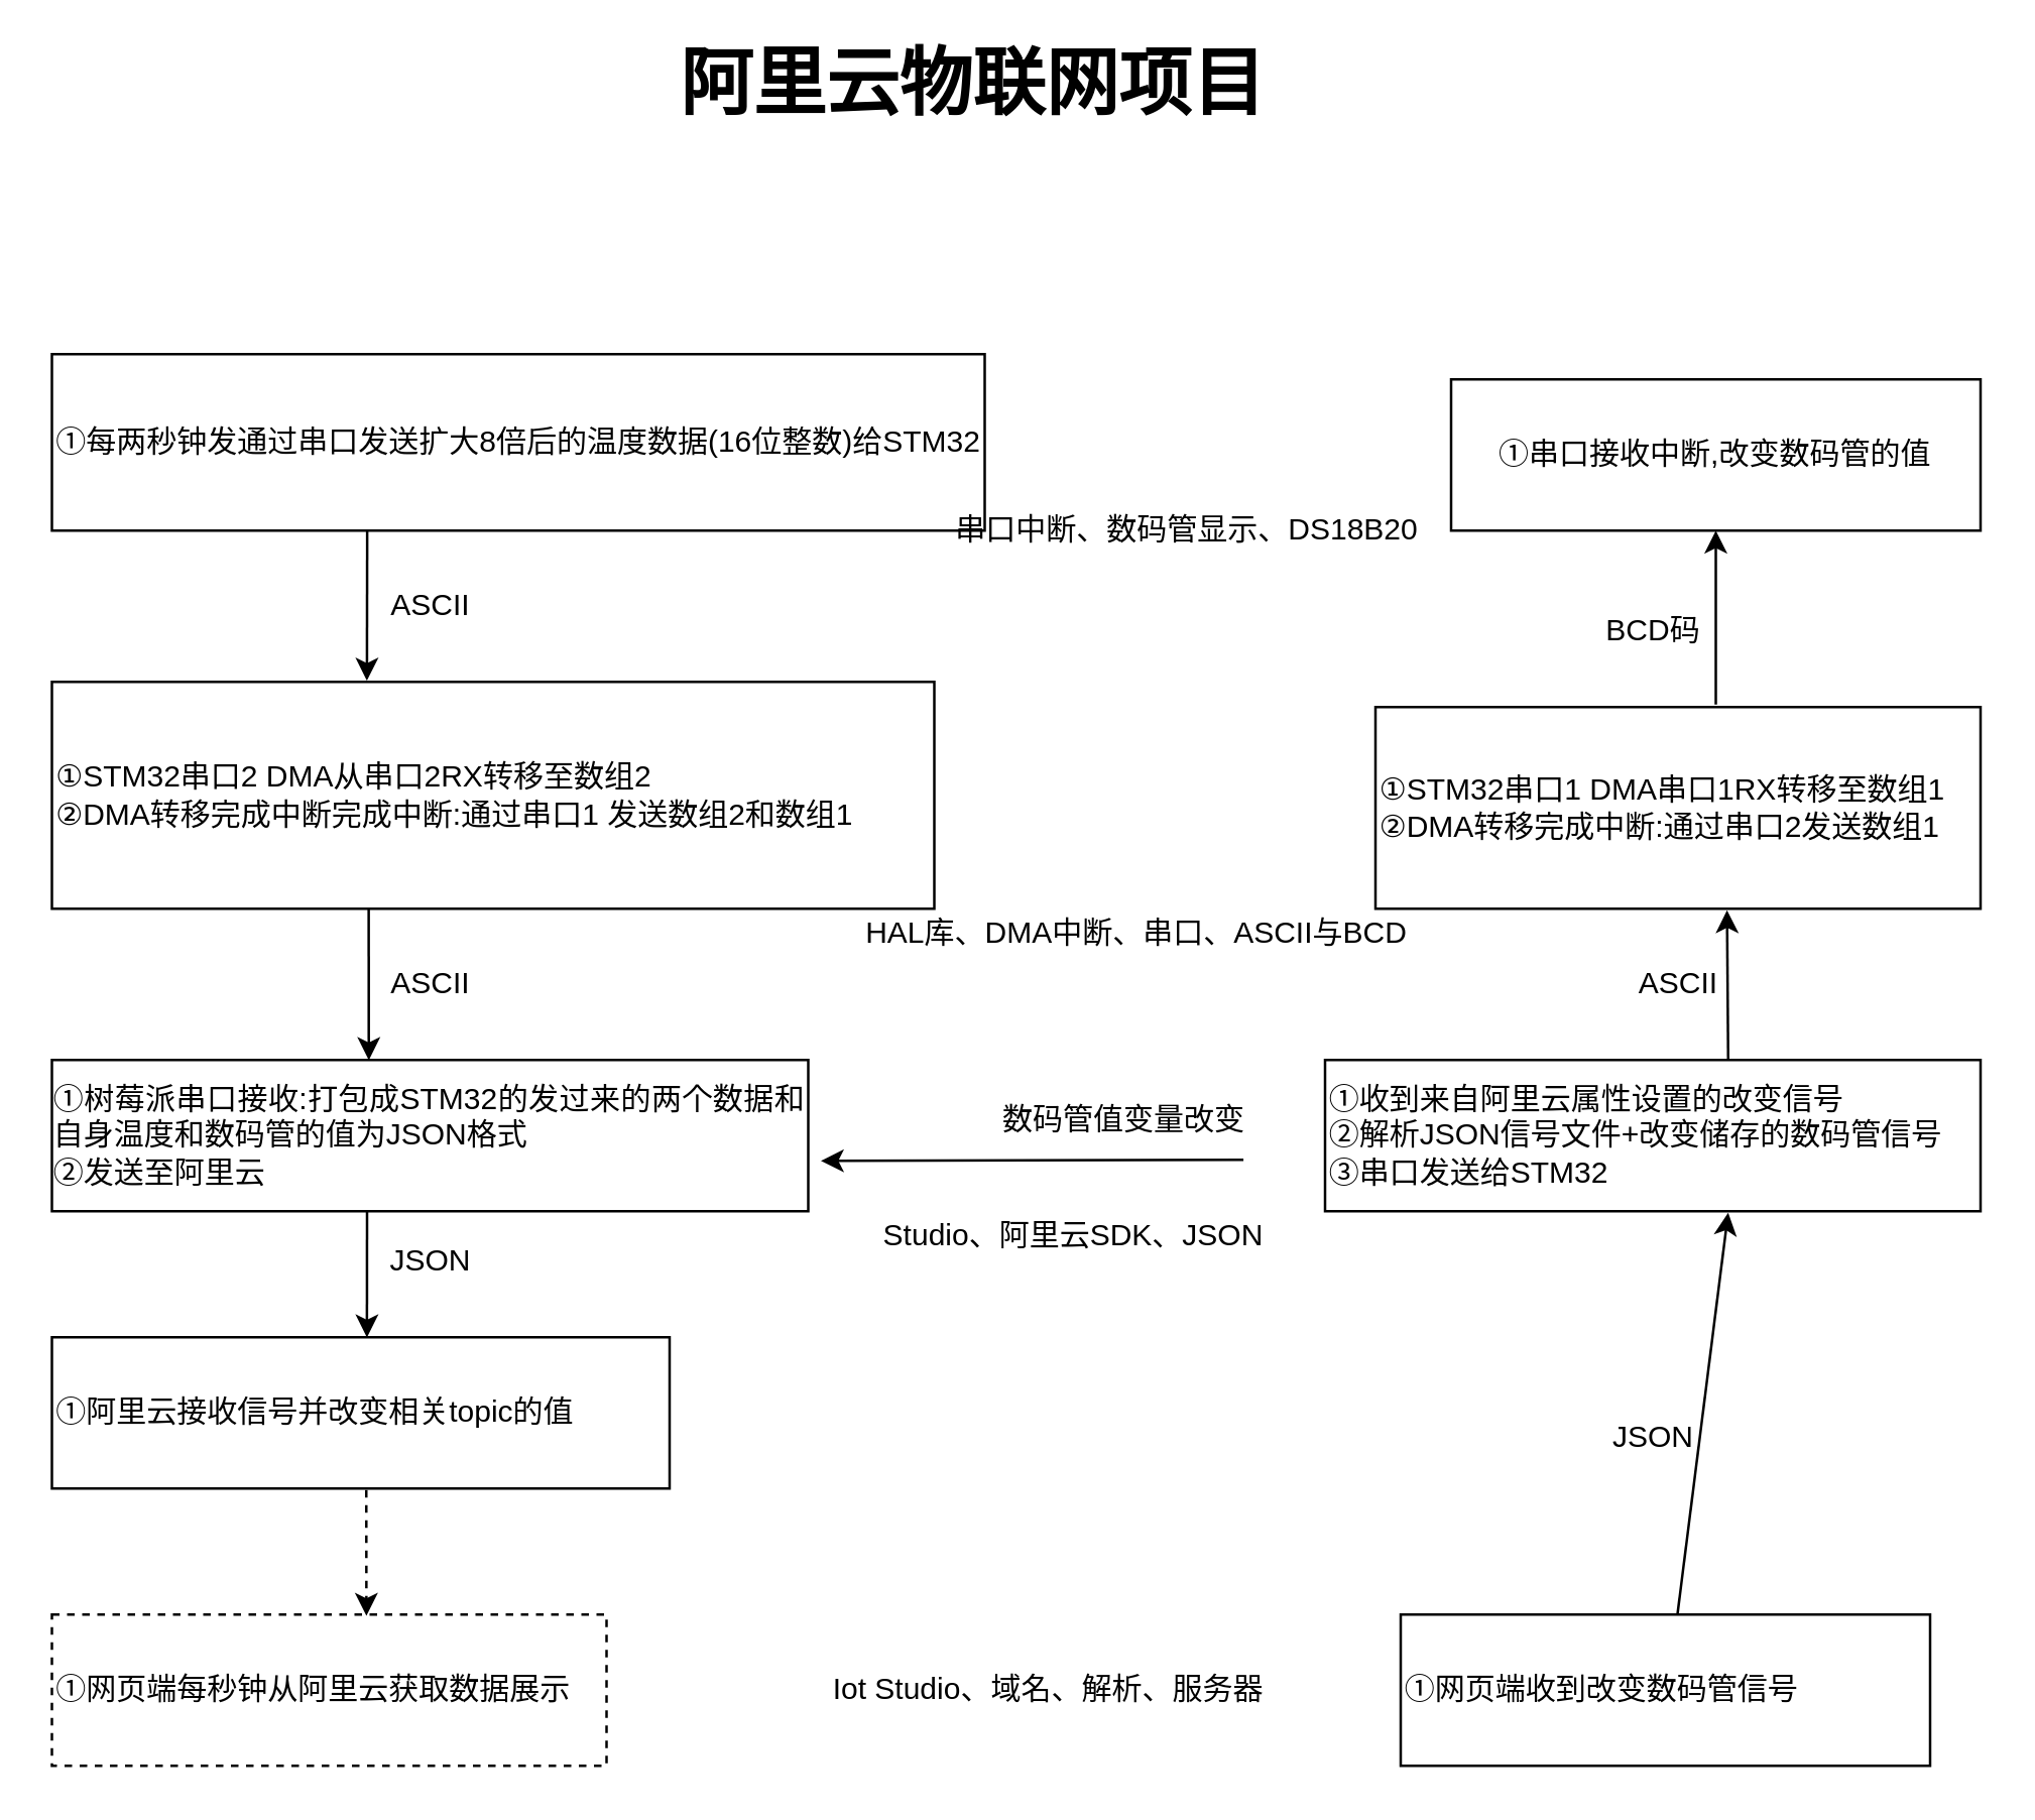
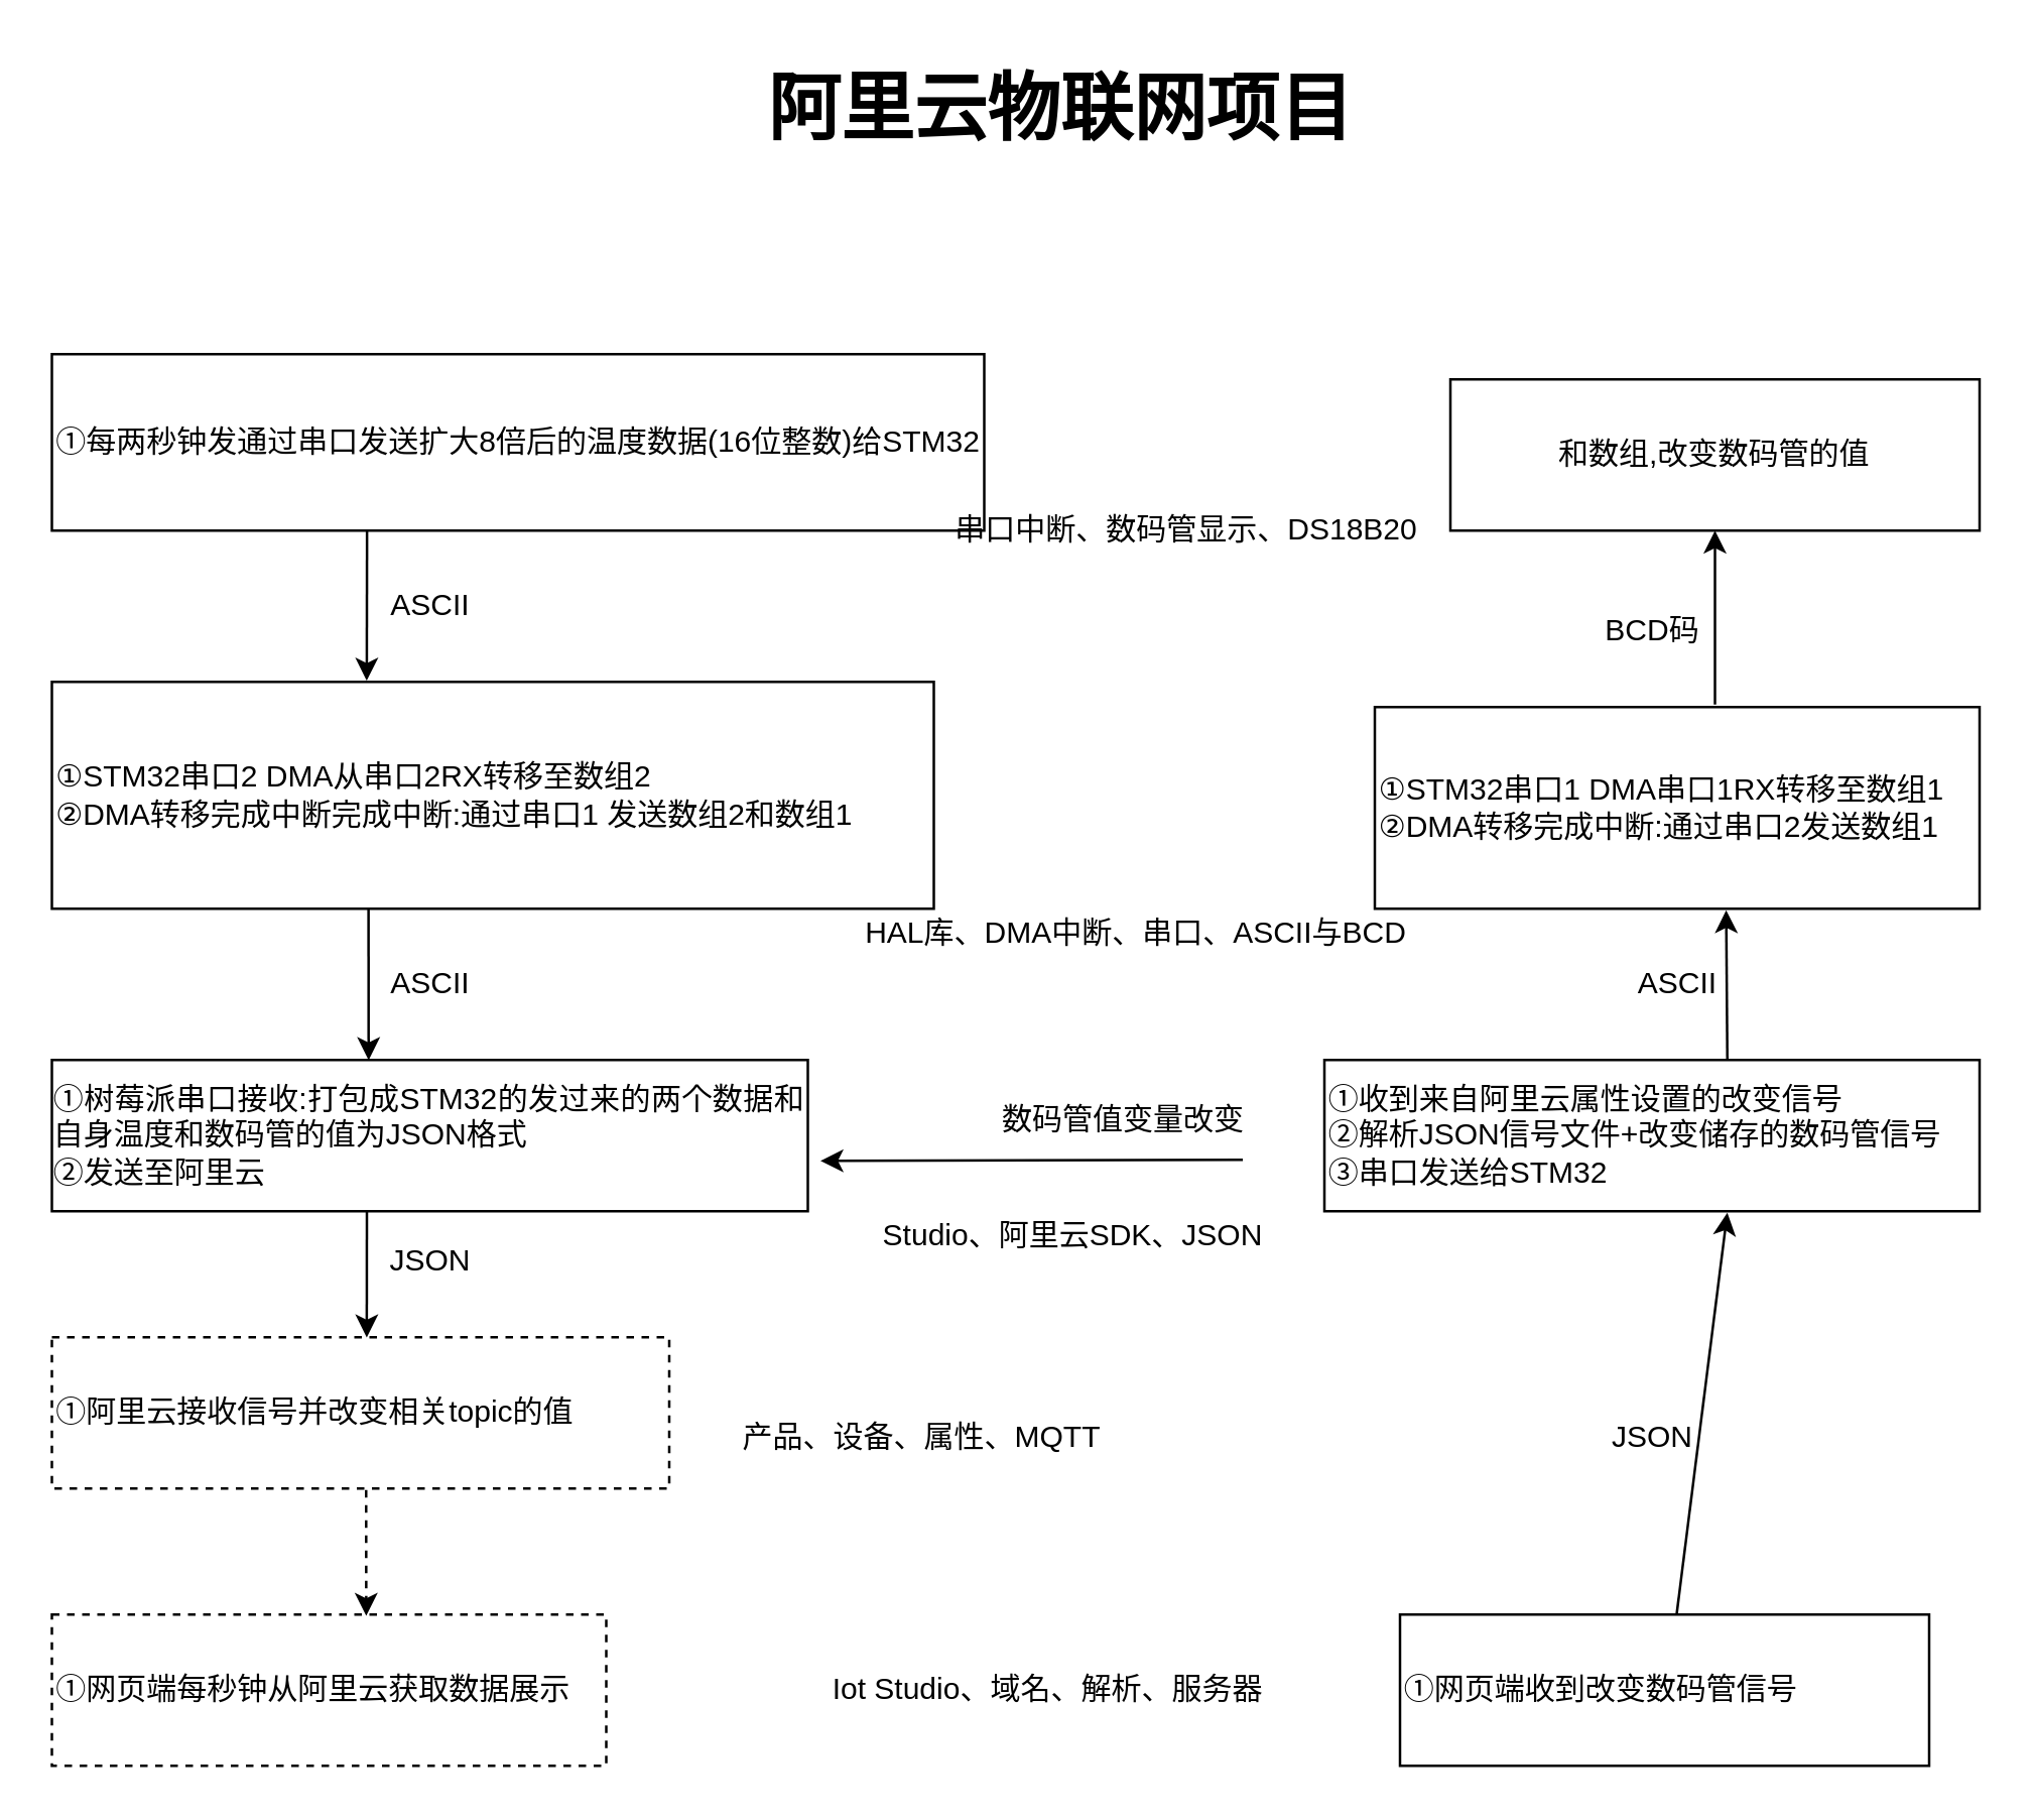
  <mxCell id="0" />
  <mxCell id="1" parent="0" />
  <mxCell id="2" value="①每两秒钟发通过串口发送扩大8倍后的温度数据(16位整数)给STM32" style="rounded=0;whiteSpace=wrap;html=1;align=left;" vertex="1" parent="1"><mxGeometry x="20" y="140" width="370" height="70" as="geometry" /></mxCell>
  <mxCell id="3" value="&lt;div style=&quot;text-align: justify&quot;&gt;&lt;span&gt;①STM32串口2 DMA从串口2RX转移至数组2&lt;/span&gt;&lt;/div&gt;&lt;div style=&quot;text-align: justify&quot;&gt;&lt;span&gt;②DMA转移完成中断完成中断:通过串口1 发送数组2和数组1&lt;/span&gt;&lt;/div&gt;" style="rounded=0;whiteSpace=wrap;html=1;align=left;" vertex="1" parent="1"><mxGeometry x="20" y="270" width="350" height="90" as="geometry" /></mxCell>
  <mxCell id="4" value="&lt;div style=&quot;text-align: justify&quot;&gt;&lt;span&gt;①树莓派串口接收:打包成STM32的发过来的两个数据和 自身温度和数码管的值为JSON格式&lt;/span&gt;&lt;/div&gt;&lt;div style=&quot;text-align: justify&quot;&gt;&lt;span&gt;②发送至阿里云&lt;/span&gt;&lt;/div&gt;" style="rounded=0;whiteSpace=wrap;html=1;" vertex="1" parent="1"><mxGeometry x="20" y="420" width="300" height="60" as="geometry" /></mxCell>
  <mxCell id="5" value="①网页端每秒钟从阿里云获取数据展示" style="rounded=0;whiteSpace=wrap;html=1;align=left;dashed=1;" vertex="1" parent="1"><mxGeometry x="20" y="640" width="220" height="60" as="geometry" /></mxCell>
  <mxCell id="6" value="&lt;div&gt;&lt;span&gt;①网页端收到改变数码管信号&lt;/span&gt;&lt;/div&gt;" style="rounded=0;whiteSpace=wrap;html=1;align=left;" vertex="1" parent="1"><mxGeometry x="555" y="640" width="210" height="60" as="geometry" /></mxCell>
  <mxCell id="7" value="&lt;div style=&quot;text-align: justify&quot;&gt;&lt;span&gt;①收到来自阿里云属性设置的改变信号&lt;/span&gt;&lt;/div&gt;&lt;div style=&quot;text-align: justify&quot;&gt;&lt;span&gt;②解析JSON信号文件+改变储存的数码管信号&lt;/span&gt;&lt;/div&gt;&lt;div style=&quot;text-align: justify&quot;&gt;&lt;span&gt;③串口发送给STM32&lt;/span&gt;&lt;/div&gt;" style="rounded=0;whiteSpace=wrap;html=1;align=left;" vertex="1" parent="1"><mxGeometry x="525" y="420" width="260" height="60" as="geometry" /></mxCell>
  <mxCell id="8" value="&lt;div style=&quot;text-align: justify&quot;&gt;&lt;span&gt;①STM32串口1 DMA串口1RX转移至数组1&lt;/span&gt;&lt;/div&gt;&lt;div style=&quot;text-align: justify&quot;&gt;&lt;span&gt;②DMA转移完成中断:通过串口2发送数组1&lt;/span&gt;&lt;/div&gt;" style="rounded=0;whiteSpace=wrap;html=1;align=left;" vertex="1" parent="1"><mxGeometry x="545" y="280" width="240" height="80" as="geometry" /></mxCell>
- <mxCell id="9" value="①阿里云接收信号并改变相关topic的值" style="rounded=0;whiteSpace=wrap;html=1;align=left;" vertex="1" parent="1"><mxGeometry x="20" y="530" width="245" height="60" as="geometry" /></mxCell>
- <mxCell id="10" value="①串口接收中断,改变数码管的值" style="rounded=0;whiteSpace=wrap;html=1;" vertex="1" parent="1"><mxGeometry x="575" y="150" width="210" height="60" as="geometry" /></mxCell>
+ <mxCell id="9" value="①阿里云接收信号并改变相关topic的值" style="rounded=0;whiteSpace=wrap;html=1;align=left;dashed=1;" vertex="1" parent="1"><mxGeometry x="20" y="530" width="245" height="60" as="geometry" /></mxCell>
+ <mxCell id="10" value="和数组,改变数码管的值" style="rounded=0;whiteSpace=wrap;html=1;" vertex="1" parent="1"><mxGeometry x="575" y="150" width="210" height="60" as="geometry" /></mxCell>
  <mxCell id="11" value="" style="endArrow=classic;html=1;exitX=0.933;exitY=1.279;exitDx=0;exitDy=0;exitPerimeter=0;" edge="1" parent="1" source="23"><mxGeometry width="50" height="50" relative="1" as="geometry"><mxPoint x="555" y="460" as="sourcePoint" /><mxPoint x="325" y="460" as="targetPoint" /></mxGeometry></mxCell>
  <mxCell id="12" value="" style="endArrow=classic;html=1;exitX=0.523;exitY=-0.008;exitDx=0;exitDy=0;exitPerimeter=0;entryX=0.615;entryY=1.01;entryDx=0;entryDy=0;entryPerimeter=0;" edge="1" parent="1" source="6" target="7"><mxGeometry width="50" height="50" relative="1" as="geometry"><mxPoint x="655" y="630" as="sourcePoint" /><mxPoint x="685" y="482" as="targetPoint" /></mxGeometry></mxCell>
  <mxCell id="13" value="" style="endArrow=classic;html=1;entryX=0.581;entryY=1.007;entryDx=0;entryDy=0;exitX=0.615;exitY=-0.002;exitDx=0;exitDy=0;exitPerimeter=0;entryPerimeter=0;" edge="1" parent="1" source="7" target="8"><mxGeometry width="50" height="50" relative="1" as="geometry"><mxPoint x="655" y="410" as="sourcePoint" /><mxPoint x="525" y="300" as="targetPoint" /></mxGeometry></mxCell>
  <mxCell id="14" value="" style="endArrow=classic;html=1;entryX=0.5;entryY=1;entryDx=0;entryDy=0;" edge="1" parent="1" target="10"><mxGeometry width="50" height="50" relative="1" as="geometry"><mxPoint x="680" y="279" as="sourcePoint" /><mxPoint x="525" y="300" as="targetPoint" /></mxGeometry></mxCell>
  <mxCell id="15" value="" style="endArrow=classic;html=1;entryX=0.51;entryY=0.001;entryDx=0;entryDy=0;entryPerimeter=0;" edge="1" parent="1" target="9"><mxGeometry width="50" height="50" relative="1" as="geometry"><mxPoint x="145" y="480" as="sourcePoint" /><mxPoint x="143" y="530" as="targetPoint" /></mxGeometry></mxCell>
  <mxCell id="16" value="" style="endArrow=classic;html=1;entryX=0.567;entryY=0.009;entryDx=0;entryDy=0;entryPerimeter=0;exitX=0.509;exitY=1.01;exitDx=0;exitDy=0;exitPerimeter=0;dashed=1;" edge="1" parent="1" source="9" target="5"><mxGeometry width="50" height="50" relative="1" as="geometry"><mxPoint x="108" y="590" as="sourcePoint" /><mxPoint x="113" y="639" as="targetPoint" /></mxGeometry></mxCell>
  <mxCell id="17" value="" style="endArrow=classic;html=1;entryX=0.419;entryY=0.001;entryDx=0;entryDy=0;entryPerimeter=0;exitX=0.359;exitY=0.999;exitDx=0;exitDy=0;exitPerimeter=0;" edge="1" parent="1" source="3" target="4"><mxGeometry width="50" height="50" relative="1" as="geometry"><mxPoint x="146" y="362" as="sourcePoint" /><mxPoint x="475" y="210" as="targetPoint" /></mxGeometry></mxCell>
  <mxCell id="18" value="ASCII" style="text;html=1;align=center;verticalAlign=middle;resizable=0;points=[];autosize=1;" vertex="1" parent="1"><mxGeometry x="145" y="230" width="50" height="20" as="geometry" /></mxCell>
  <mxCell id="19" value="ASCII" style="text;html=1;align=center;verticalAlign=middle;resizable=0;points=[];autosize=1;" vertex="1" parent="1"><mxGeometry x="145" y="380" width="50" height="20" as="geometry" /></mxCell>
  <mxCell id="20" value="JSON" style="text;html=1;align=center;verticalAlign=middle;resizable=0;points=[];autosize=1;" vertex="1" parent="1"><mxGeometry x="145" y="490" width="50" height="20" as="geometry" /></mxCell>
  <mxCell id="21" value="ASCII" style="text;html=1;align=center;verticalAlign=middle;resizable=0;points=[];autosize=1;" vertex="1" parent="1"><mxGeometry x="640" y="380" width="50" height="20" as="geometry" /></mxCell>
  <mxCell id="22" value="JSON" style="text;html=1;align=center;verticalAlign=middle;resizable=0;points=[];autosize=1;" vertex="1" parent="1"><mxGeometry x="630" y="560" width="50" height="20" as="geometry" /></mxCell>
  <mxCell id="23" value="数码管值变量改变" style="text;html=1;align=center;verticalAlign=middle;resizable=0;points=[];autosize=1;" vertex="1" parent="1"><mxGeometry x="390" y="434" width="110" height="20" as="geometry" /></mxCell>
  <mxCell id="24" value="BCD码" style="text;html=1;align=center;verticalAlign=middle;resizable=0;points=[];autosize=1;" vertex="1" parent="1"><mxGeometry x="630" y="240" width="50" height="20" as="geometry" /></mxCell>
  <mxCell id="25" value="" style="endArrow=classic;html=1;entryX=0.357;entryY=-0.005;entryDx=0;entryDy=0;entryPerimeter=0;exitX=0.338;exitY=1.003;exitDx=0;exitDy=0;exitPerimeter=0;" edge="1" parent="1" source="2" target="3"><mxGeometry width="50" height="50" relative="1" as="geometry"><mxPoint x="143" y="203" as="sourcePoint" /><mxPoint x="205" y="180" as="targetPoint" /></mxGeometry></mxCell>
  <mxCell id="26" value="串口中断、数码管显示、DS18B20" style="text;html=1;align=center;verticalAlign=middle;resizable=0;points=[];autosize=1;" vertex="1" parent="1"><mxGeometry x="370" y="200" width="200" height="20" as="geometry" /></mxCell>
  <mxCell id="27" value="HAL库、DMA中断、串口、ASCII与BCD" style="text;html=1;align=center;verticalAlign=middle;resizable=0;points=[];autosize=1;" vertex="1" parent="1"><mxGeometry x="335" y="360" width="230" height="20" as="geometry" /></mxCell>
  <mxCell id="28" value="Studio、阿里云SDK、JSON" style="text;html=1;align=center;verticalAlign=middle;resizable=0;points=[];autosize=1;" vertex="1" parent="1"><mxGeometry x="340" y="480" width="170" height="20" as="geometry" /></mxCell>
+ <mxCell id="29" value="产品、设备、属性、MQTT" style="text;html=1;align=center;verticalAlign=middle;resizable=0;points=[];autosize=1;" vertex="1" parent="1"><mxGeometry x="285" y="560" width="160" height="20" as="geometry" /></mxCell>
  <mxCell id="30" value="Iot Studio、域名、解析、服务器" style="text;html=1;align=center;verticalAlign=middle;resizable=0;points=[];autosize=1;" vertex="1" parent="1"><mxGeometry x="320" y="660" width="190" height="20" as="geometry" /></mxCell>
- <mxCell id="31" value="&lt;p style=&quot;line-height: 150%&quot;&gt;&lt;font style=&quot;font-size: 29px&quot;&gt;&lt;b&gt;阿里云物联网项目&lt;/b&gt;&lt;/font&gt;&lt;/p&gt;" style="text;html=1;align=center;verticalAlign=middle;resizable=0;points=[];autosize=1;" vertex="1" parent="1"><mxGeometry x="260" y="10" width="250" height="50" as="geometry" /></mxCell>
+ <mxCell id="31" value="&lt;p style=&quot;line-height: 150%&quot;&gt;&lt;font style=&quot;font-size: 29px&quot;&gt;&lt;b&gt;阿里云物联网项目&lt;/b&gt;&lt;/font&gt;&lt;/p&gt;" style="text;html=1;align=center;verticalAlign=middle;resizable=0;points=[];autosize=1;" vertex="1" parent="1"><mxGeometry x="295" y="20" width="250" height="50" as="geometry" /></mxCell>
